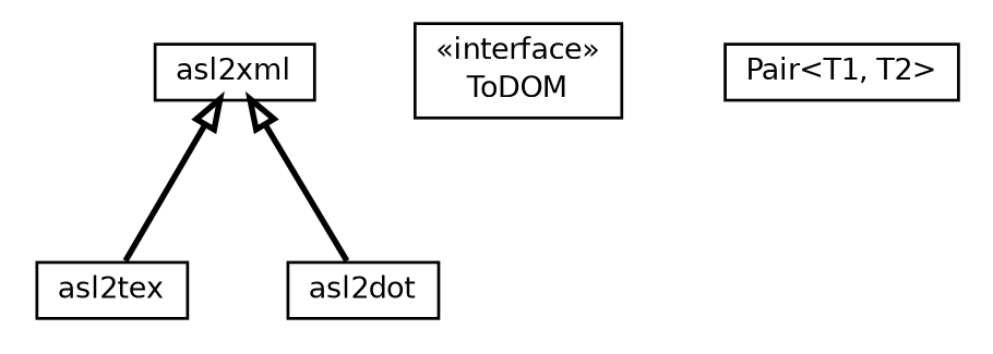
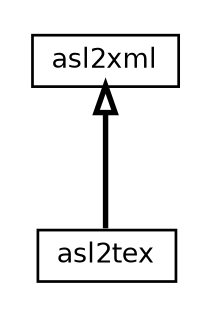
  digraph {
    nodesep=0.25
    ranksep=0.5
    node [fontcolor=black fontname=Helvetica fontsize=10.0 shape=plaintext]
    edge [arrowtail=empty dir=back fontname=Helvetica fontsize=10 headport=p labelfontname=Helvetica labelfontsize=10 style=bold tailport=p]
    n1 [label=<<table title="jason.util.asl2xml" border="0" cellborder="1" cellspacing="0" cellpadding="2" port="p" href="./asl2xml.html"> 		<tr><td><table border="0" cellspacing="0" cellpadding="1"> <tr><td align="center" balign="center"> asl2xml </td></tr> 		</table></td></tr> 		</table>>]
    n2 [label=<<table title="jason.util.asl2tex" border="0" cellborder="1" cellspacing="0" cellpadding="2" port="p" href="./asl2tex.html"> 		<tr><td><table border="0" cellspacing="0" cellpadding="1"> <tr><td align="center" balign="center"> asl2tex </td></tr> 		</table></td></tr> 		</table>>]
-   n3 [label=<<table title="jason.util.asl2dot" border="0" cellborder="1" cellspacing="0" cellpadding="2" port="p" href="./asl2dot.html"> 		<tr><td><table border="0" cellspacing="0" cellpadding="1"> <tr><td align="center" balign="center"> asl2dot </td></tr> 		</table></td></tr> 		</table>>]
-   n4 [label=<<table title="jason.util.ToDOM" border="0" cellborder="1" cellspacing="0" cellpadding="2" port="p" href="./ToDOM.html"> 		<tr><td><table border="0" cellspacing="0" cellpadding="1"> <tr><td align="center" balign="center"> &#171;interface&#187; </td></tr> <tr><td align="center" balign="center"> ToDOM </td></tr> 		</table></td></tr> 		</table>>]
-   n5 [label=<<table title="jason.util.Pair" border="0" cellborder="1" cellspacing="0" cellpadding="2" port="p" href="./Pair.html"> 		<tr><td><table border="0" cellspacing="0" cellpadding="1"> <tr><td align="center" balign="center"> Pair&lt;T1, T2&gt; </td></tr> 		</table></td></tr> 		</table>>]
    n1 -> n2
-   n1 -> n3
  }
